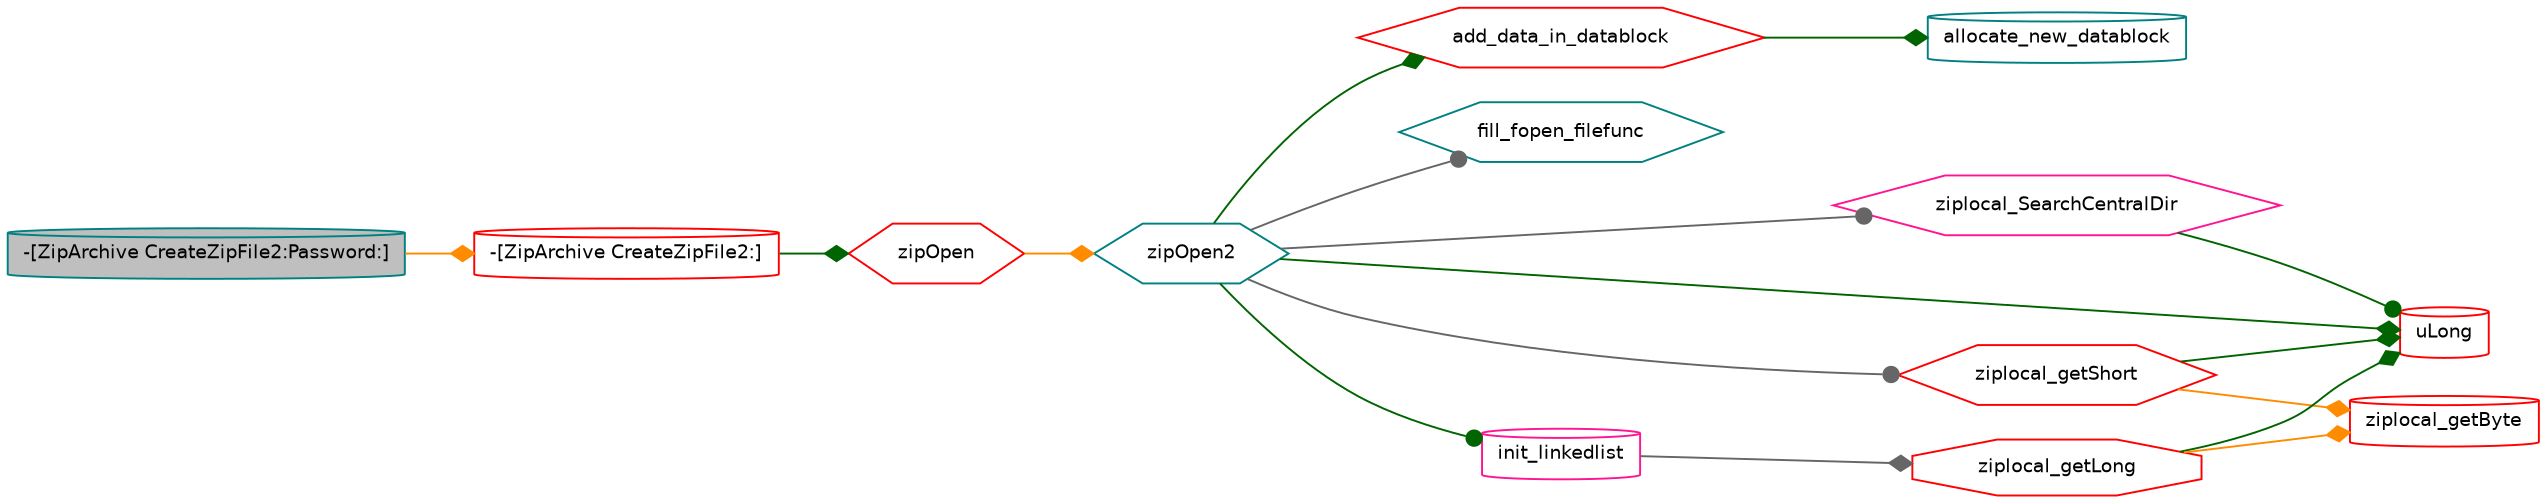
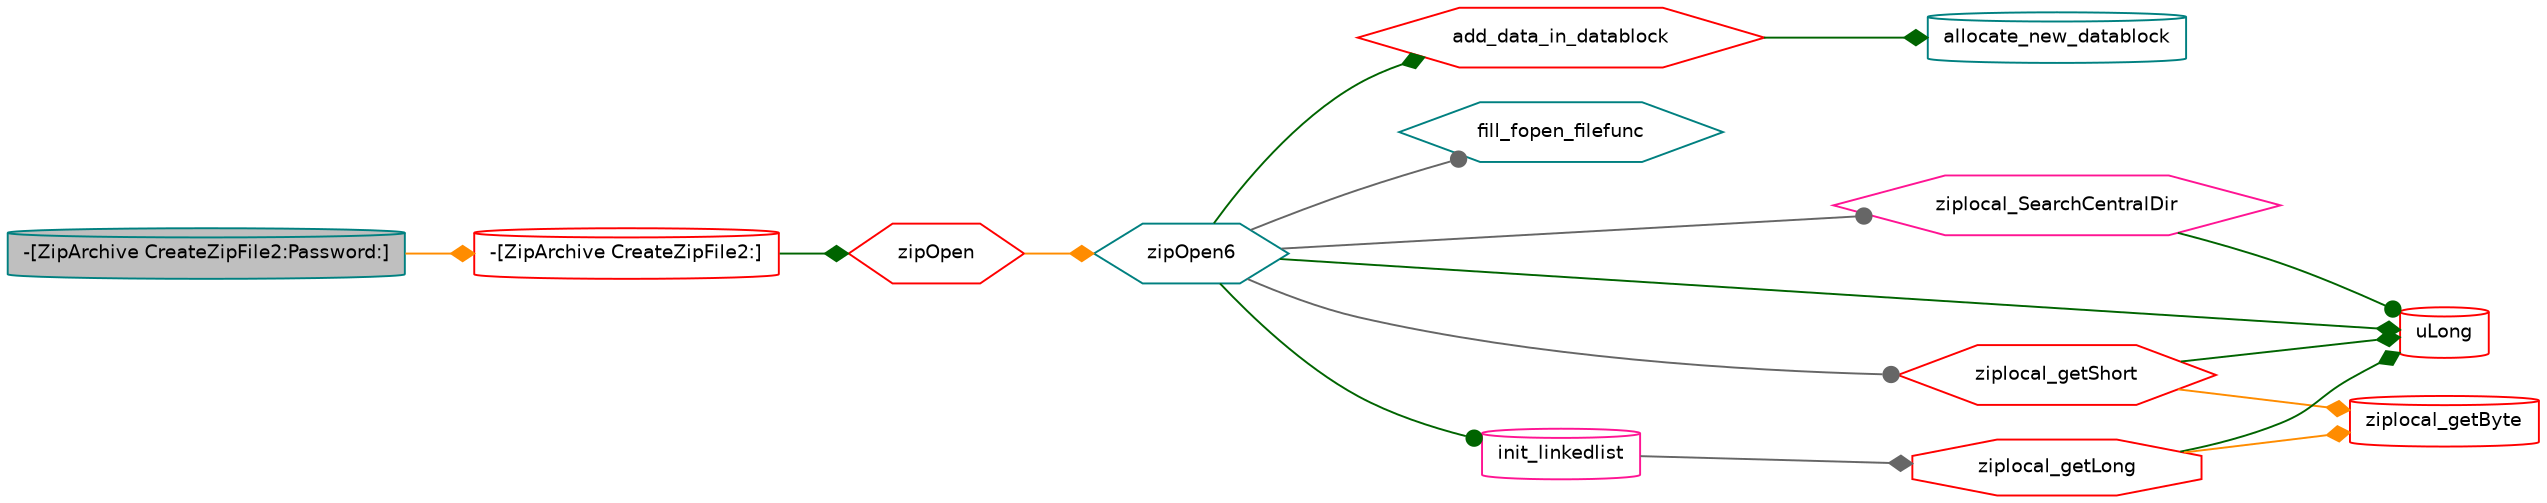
  digraph {
    fontname="DejaVu Sans"
    rankdir=LR
    node [color=red fillcolor=white fontname="DejaVu Sans" fontsize=10 shape=cylinder style=filled]
    edge [arrowhead=diamond color=darkgreen fontname="DejaVu Sans" fontsize=10 labelfontname="FreeSans.ttf" labelfontsize=10 style=solid]
    n1 [color=teal fillcolor=grey75 fontcolor=black height=0.2 label="-[ZipArchive CreateZipFile2:Password:]" width=0.4]
    n2 [height=0.2 label="-[ZipArchive CreateZipFile2:]" width=0.4]
    n3 [height=0.2 label=zipOpen shape=hexagon width=0.4]
-   n4 [color=teal height=0.2 label=zipOpen2 shape=hexagon width=0.4]
+   n4 [color=teal height=0.2 label=zipOpen6 shape=hexagon width=0.4]
    n5 [height=0.2 label=add_data_in_datablock shape=hexagon width=0.4]
    n6 [color=teal height=0.2 label=fill_fopen_filefunc shape=hexagon width=0.4]
    n7 [color=deeppink height=0.2 label=init_linkedlist width=0.4]
    n8 [height=0.2 label=uLong width=0.4]
    n9 [height=0.2 label=ziplocal_getShort shape=hexagon width=0.4]
    n10 [color=deeppink height=0.2 label=ziplocal_SearchCentralDir shape=hexagon width=0.4]
    n11 [color=teal height=0.2 label=allocate_new_datablock width=0.4]
    n12 [height=0.2 label=ziplocal_getLong shape=octagon width=0.4]
    n13 [height=0.2 label=ziplocal_getByte width=0.4]
    n1 -> n2 [color=darkorange]
    n2 -> n3
    n3 -> n4 [color=darkorange]
    n4 -> n5
    n4 -> n6 [arrowhead=dot color=gray40]
    n4 -> n7 [arrowhead=dot]
    n4 -> n8
    n4 -> n9 [arrowhead=dot color=gray40]
    n4 -> n10 [arrowhead=dot color=gray40]
    n5 -> n11
    n7 -> n12 [color=gray40]
    n9 -> n8
    n9 -> n13 [color=darkorange]
    n10 -> n8 [arrowhead=dot]
    n12 -> n8
    n12 -> n13 [color=darkorange]
  }
